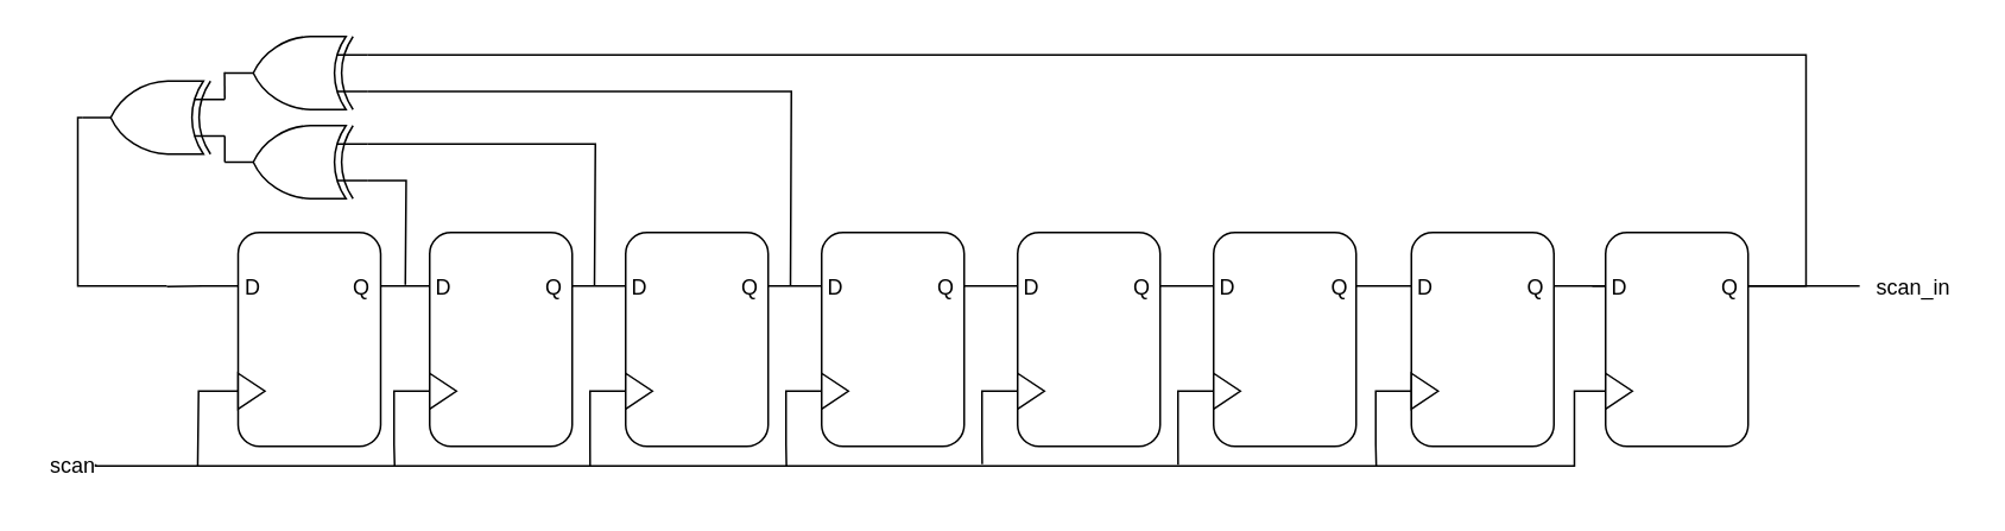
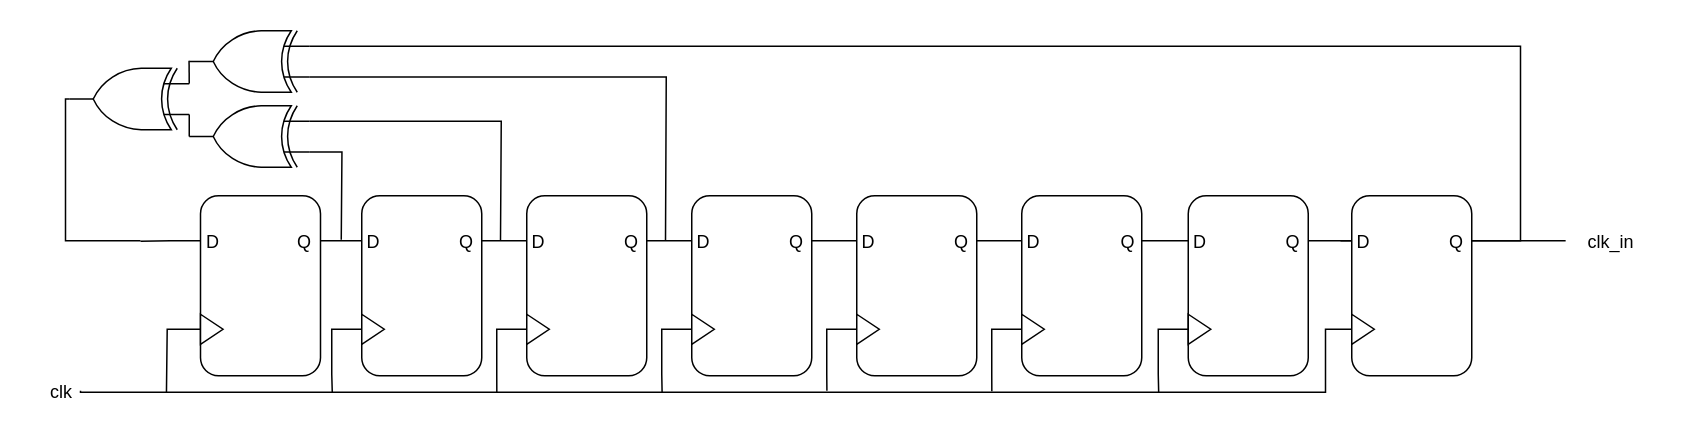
  <mxCell id="0" />
  <mxCell id="1" parent="0" />
  <mxCell id="2" value="" style="rounded=1;whiteSpace=wrap;html=1;" vertex="1" parent="1"><mxGeometry x="133" y="130" width="80" height="120" as="geometry" /></mxCell>
  <mxCell id="3" value="D" style="text;html=1;align=center;verticalAlign=middle;resizable=0;points=[];autosize=1;strokeColor=none;fillColor=none;" vertex="1" parent="1"><mxGeometry x="125.5" y="146" width="30" height="30" as="geometry" /></mxCell>
  <mxCell id="4" style="edgeStyle=orthogonalEdgeStyle;rounded=0;orthogonalLoop=1;jettySize=auto;html=1;exitX=0;exitY=0.25;exitDx=0;exitDy=0;endArrow=none;endFill=0;" edge="1" parent="1" source="2"><mxGeometry relative="1" as="geometry"><mxPoint x="93" y="160.333" as="targetPoint" /></mxGeometry></mxCell>
  <mxCell id="5" style="edgeStyle=orthogonalEdgeStyle;rounded=0;orthogonalLoop=1;jettySize=auto;html=1;exitX=1;exitY=0.25;exitDx=0;exitDy=0;endArrow=none;endFill=0;" edge="1" parent="1" source="2"><mxGeometry relative="1" as="geometry"><mxPoint x="1043.102" y="160" as="targetPoint" /></mxGeometry></mxCell>
  <mxCell id="6" value="Q" style="text;html=1;align=center;verticalAlign=middle;resizable=0;points=[];autosize=1;strokeColor=none;fillColor=none;" vertex="1" parent="1"><mxGeometry x="187" y="146" width="30" height="30" as="geometry" /></mxCell>
  <mxCell id="7" value="" style="group" vertex="1" connectable="0" parent="1"><mxGeometry x="233" y="130" width="91.5" height="120" as="geometry" /></mxCell>
  <mxCell id="8" value="" style="rounded=1;whiteSpace=wrap;html=1;" vertex="1" parent="7"><mxGeometry x="7.5" width="80" height="120" as="geometry" /></mxCell>
  <mxCell id="9" value="D" style="text;html=1;align=center;verticalAlign=middle;resizable=0;points=[];autosize=1;strokeColor=none;fillColor=none;" vertex="1" parent="7"><mxGeometry y="16" width="30" height="30" as="geometry" /></mxCell>
  <mxCell id="10" value="Q" style="text;html=1;align=center;verticalAlign=middle;resizable=0;points=[];autosize=1;strokeColor=none;fillColor=none;" vertex="1" parent="7"><mxGeometry x="61.5" y="16" width="30" height="30" as="geometry" /></mxCell>
  <mxCell id="11" style="edgeStyle=orthogonalEdgeStyle;rounded=0;orthogonalLoop=1;jettySize=auto;html=1;exitX=0;exitY=0.5;exitDx=0;exitDy=0;endArrow=none;endFill=0;" edge="1" parent="7" source="12"><mxGeometry relative="1" as="geometry"><mxPoint x="-12.138" y="131.289" as="targetPoint" /></mxGeometry></mxCell>
  <mxCell id="12" value="" style="triangle;whiteSpace=wrap;html=1;" vertex="1" parent="7"><mxGeometry x="7.5" y="79" width="15" height="20" as="geometry" /></mxCell>
  <mxCell id="13" value="" style="group" vertex="1" connectable="0" parent="1"><mxGeometry x="343" y="130" width="91.5" height="120" as="geometry" /></mxCell>
  <mxCell id="14" value="" style="rounded=1;whiteSpace=wrap;html=1;" vertex="1" parent="13"><mxGeometry x="7.5" width="80" height="120" as="geometry" /></mxCell>
  <mxCell id="15" value="D" style="text;html=1;align=center;verticalAlign=middle;resizable=0;points=[];autosize=1;strokeColor=none;fillColor=none;" vertex="1" parent="13"><mxGeometry y="16" width="30" height="30" as="geometry" /></mxCell>
  <mxCell id="16" value="Q" style="text;html=1;align=center;verticalAlign=middle;resizable=0;points=[];autosize=1;strokeColor=none;fillColor=none;" vertex="1" parent="13"><mxGeometry x="61.5" y="16" width="30" height="30" as="geometry" /></mxCell>
  <mxCell id="17" style="edgeStyle=orthogonalEdgeStyle;rounded=0;orthogonalLoop=1;jettySize=auto;html=1;exitX=0;exitY=0.5;exitDx=0;exitDy=0;endArrow=none;endFill=0;" edge="1" parent="13" source="18"><mxGeometry relative="1" as="geometry"><mxPoint x="-12.453" y="131.164" as="targetPoint" /></mxGeometry></mxCell>
  <mxCell id="18" value="" style="triangle;whiteSpace=wrap;html=1;" vertex="1" parent="13"><mxGeometry x="7.5" y="79" width="15" height="20" as="geometry" /></mxCell>
  <mxCell id="19" value="" style="group" vertex="1" connectable="0" parent="1"><mxGeometry x="453" y="130" width="91.5" height="120" as="geometry" /></mxCell>
  <mxCell id="20" value="" style="rounded=1;whiteSpace=wrap;html=1;" vertex="1" parent="19"><mxGeometry x="7.5" width="80" height="120" as="geometry" /></mxCell>
  <mxCell id="21" value="D" style="text;html=1;align=center;verticalAlign=middle;resizable=0;points=[];autosize=1;strokeColor=none;fillColor=none;" vertex="1" parent="19"><mxGeometry y="16" width="30" height="30" as="geometry" /></mxCell>
  <mxCell id="22" value="Q" style="text;html=1;align=center;verticalAlign=middle;resizable=0;points=[];autosize=1;strokeColor=none;fillColor=none;" vertex="1" parent="19"><mxGeometry x="61.5" y="16" width="30" height="30" as="geometry" /></mxCell>
  <mxCell id="23" style="edgeStyle=orthogonalEdgeStyle;rounded=0;orthogonalLoop=1;jettySize=auto;html=1;exitX=0;exitY=0.5;exitDx=0;exitDy=0;endArrow=none;endFill=0;" edge="1" parent="19" source="24"><mxGeometry relative="1" as="geometry"><mxPoint x="-12.264" y="131.415" as="targetPoint" /></mxGeometry></mxCell>
  <mxCell id="24" value="" style="triangle;whiteSpace=wrap;html=1;" vertex="1" parent="19"><mxGeometry x="7.5" y="79" width="15" height="20" as="geometry" /></mxCell>
  <mxCell id="25" value="" style="group" vertex="1" connectable="0" parent="1"><mxGeometry x="563" y="130" width="91.5" height="120" as="geometry" /></mxCell>
  <mxCell id="26" value="" style="rounded=1;whiteSpace=wrap;html=1;" vertex="1" parent="25"><mxGeometry x="7.5" width="80" height="120" as="geometry" /></mxCell>
  <mxCell id="27" value="D" style="text;html=1;align=center;verticalAlign=middle;resizable=0;points=[];autosize=1;strokeColor=none;fillColor=none;" vertex="1" parent="25"><mxGeometry y="16" width="30" height="30" as="geometry" /></mxCell>
  <mxCell id="28" value="Q" style="text;html=1;align=center;verticalAlign=middle;resizable=0;points=[];autosize=1;strokeColor=none;fillColor=none;" vertex="1" parent="25"><mxGeometry x="61.5" y="16" width="30" height="30" as="geometry" /></mxCell>
  <mxCell id="29" style="edgeStyle=orthogonalEdgeStyle;rounded=0;orthogonalLoop=1;jettySize=auto;html=1;exitX=0;exitY=0.5;exitDx=0;exitDy=0;endArrow=none;endFill=0;" edge="1" parent="25" source="30"><mxGeometry relative="1" as="geometry"><mxPoint x="-12.386" y="130" as="targetPoint" /></mxGeometry></mxCell>
  <mxCell id="30" value="" style="triangle;whiteSpace=wrap;html=1;" vertex="1" parent="25"><mxGeometry x="7.5" y="79" width="15" height="20" as="geometry" /></mxCell>
  <mxCell id="31" value="" style="group" vertex="1" connectable="0" parent="1"><mxGeometry x="673" y="130" width="91.5" height="120" as="geometry" /></mxCell>
  <mxCell id="32" value="" style="rounded=1;whiteSpace=wrap;html=1;" vertex="1" parent="31"><mxGeometry x="7.5" width="80" height="120" as="geometry" /></mxCell>
  <mxCell id="33" value="D" style="text;html=1;align=center;verticalAlign=middle;resizable=0;points=[];autosize=1;strokeColor=none;fillColor=none;" vertex="1" parent="31"><mxGeometry y="16" width="30" height="30" as="geometry" /></mxCell>
  <mxCell id="34" value="Q" style="text;html=1;align=center;verticalAlign=middle;resizable=0;points=[];autosize=1;strokeColor=none;fillColor=none;" vertex="1" parent="31"><mxGeometry x="62.5" y="16" width="30" height="30" as="geometry" /></mxCell>
  <mxCell id="35" style="edgeStyle=orthogonalEdgeStyle;rounded=0;orthogonalLoop=1;jettySize=auto;html=1;exitX=0;exitY=0.5;exitDx=0;exitDy=0;endArrow=none;endFill=0;" edge="1" parent="31" source="36"><mxGeometry relative="1" as="geometry"><mxPoint x="-12.444" y="130.357" as="targetPoint" /></mxGeometry></mxCell>
  <mxCell id="36" value="" style="triangle;whiteSpace=wrap;html=1;" vertex="1" parent="31"><mxGeometry x="7.5" y="79" width="15" height="20" as="geometry" /></mxCell>
  <mxCell id="37" value="" style="group" vertex="1" connectable="0" parent="1"><mxGeometry x="784" y="130" width="91.5" height="120" as="geometry" /></mxCell>
  <mxCell id="38" value="" style="rounded=1;whiteSpace=wrap;html=1;" vertex="1" parent="37"><mxGeometry x="7.5" width="80" height="120" as="geometry" /></mxCell>
  <mxCell id="39" value="D" style="text;html=1;align=center;verticalAlign=middle;resizable=0;points=[];autosize=1;strokeColor=none;fillColor=none;" vertex="1" parent="37"><mxGeometry y="16" width="30" height="30" as="geometry" /></mxCell>
  <mxCell id="40" value="Q" style="text;html=1;align=center;verticalAlign=middle;resizable=0;points=[];autosize=1;strokeColor=none;fillColor=none;" vertex="1" parent="37"><mxGeometry x="61.5" y="16" width="30" height="30" as="geometry" /></mxCell>
  <mxCell id="41" style="edgeStyle=orthogonalEdgeStyle;rounded=0;orthogonalLoop=1;jettySize=auto;html=1;exitX=0;exitY=0.5;exitDx=0;exitDy=0;endArrow=none;endFill=0;" edge="1" parent="37" source="42"><mxGeometry relative="1" as="geometry"><mxPoint x="-12.222" y="130.778" as="targetPoint" /></mxGeometry></mxCell>
  <mxCell id="42" value="" style="triangle;whiteSpace=wrap;html=1;" vertex="1" parent="37"><mxGeometry x="7.5" y="79" width="15" height="20" as="geometry" /></mxCell>
  <mxCell id="43" style="edgeStyle=orthogonalEdgeStyle;rounded=0;orthogonalLoop=1;jettySize=auto;html=1;exitX=0;exitY=0.5;exitDx=0;exitDy=0;endArrow=none;endFill=0;" edge="1" parent="1" source="44"><mxGeometry relative="1" as="geometry"><mxPoint x="110.296" y="261.164" as="targetPoint" /></mxGeometry></mxCell>
  <mxCell id="44" value="" style="triangle;whiteSpace=wrap;html=1;" vertex="1" parent="1"><mxGeometry x="133" y="209" width="15" height="20" as="geometry" /></mxCell>
  <mxCell id="45" style="edgeStyle=orthogonalEdgeStyle;rounded=0;orthogonalLoop=1;jettySize=auto;html=1;exitX=0;exitY=0.75;exitDx=0;exitDy=0;exitPerimeter=0;endArrow=none;endFill=0;" edge="1" parent="1" source="47"><mxGeometry relative="1" as="geometry"><mxPoint x="333" y="160" as="targetPoint" /></mxGeometry></mxCell>
  <mxCell id="46" style="edgeStyle=orthogonalEdgeStyle;rounded=0;orthogonalLoop=1;jettySize=auto;html=1;exitX=0;exitY=0.25;exitDx=0;exitDy=0;exitPerimeter=0;endArrow=none;endFill=0;" edge="1" parent="1" source="47"><mxGeometry relative="1" as="geometry"><mxPoint x="226.838" y="159.384" as="targetPoint" /></mxGeometry></mxCell>
  <mxCell id="47" value="" style="verticalLabelPosition=bottom;shadow=0;dashed=0;align=center;html=1;verticalAlign=top;shape=mxgraph.electrical.logic_gates.logic_gate;operation=xor;rotation=-180;" vertex="1" parent="1"><mxGeometry x="125.5" y="70" width="80" height="41" as="geometry" /></mxCell>
  <mxCell id="48" style="edgeStyle=orthogonalEdgeStyle;rounded=0;orthogonalLoop=1;jettySize=auto;html=1;exitX=0;exitY=0.75;exitDx=0;exitDy=0;exitPerimeter=0;endArrow=none;endFill=0;" edge="1" parent="1" source="50"><mxGeometry relative="1" as="geometry"><mxPoint x="893" y="160" as="targetPoint" /><Array as="points"><mxPoint x="1013" y="30" /><mxPoint x="1013" y="160" /></Array></mxGeometry></mxCell>
  <mxCell id="49" style="edgeStyle=orthogonalEdgeStyle;rounded=0;orthogonalLoop=1;jettySize=auto;html=1;exitX=0;exitY=0.25;exitDx=0;exitDy=0;exitPerimeter=0;endArrow=none;endFill=0;" edge="1" parent="1" source="50"><mxGeometry relative="1" as="geometry"><mxPoint x="443" y="160" as="targetPoint" /></mxGeometry></mxCell>
  <mxCell id="50" value="" style="verticalLabelPosition=bottom;shadow=0;dashed=0;align=center;html=1;verticalAlign=top;shape=mxgraph.electrical.logic_gates.logic_gate;operation=xor;rotation=-180;" vertex="1" parent="1"><mxGeometry x="125.5" y="20" width="80" height="41" as="geometry" /></mxCell>
  <mxCell id="51" style="edgeStyle=orthogonalEdgeStyle;rounded=0;orthogonalLoop=1;jettySize=auto;html=1;exitX=0;exitY=0.75;exitDx=0;exitDy=0;exitPerimeter=0;endArrow=none;endFill=0;" edge="1" parent="1" source="53"><mxGeometry relative="1" as="geometry"><mxPoint x="125.377" y="40" as="targetPoint" /></mxGeometry></mxCell>
  <mxCell id="52" style="edgeStyle=orthogonalEdgeStyle;rounded=0;orthogonalLoop=1;jettySize=auto;html=1;exitX=1;exitY=0.5;exitDx=0;exitDy=0;exitPerimeter=0;endArrow=none;endFill=0;" edge="1" parent="1" source="53"><mxGeometry relative="1" as="geometry"><mxPoint x="93" y="160" as="targetPoint" /><Array as="points"><mxPoint x="43" y="66" /><mxPoint x="43" y="160" /></Array></mxGeometry></mxCell>
  <mxCell id="53" value="" style="verticalLabelPosition=bottom;shadow=0;dashed=0;align=center;html=1;verticalAlign=top;shape=mxgraph.electrical.logic_gates.logic_gate;operation=xor;rotation=-180;" vertex="1" parent="1"><mxGeometry x="45.5" y="45" width="80" height="41" as="geometry" /></mxCell>
  <mxCell id="54" style="edgeStyle=orthogonalEdgeStyle;rounded=0;orthogonalLoop=1;jettySize=auto;html=1;exitX=0;exitY=0.25;exitDx=0;exitDy=0;exitPerimeter=0;entryX=1;entryY=0.5;entryDx=0;entryDy=0;entryPerimeter=0;endArrow=none;endFill=0;" edge="1" parent="1" source="53" target="47"><mxGeometry relative="1" as="geometry" /></mxCell>
- <mxCell id="55" value="scan_in" style="text;html=1;align=center;verticalAlign=middle;resizable=0;points=[];autosize=1;strokeColor=none;fillColor=none;" vertex="1" parent="1"><mxGeometry x="1043" y="146" width="60" height="30" as="geometry" /></mxCell>
+ <mxCell id="55" value="clk_in" style="text;html=1;align=center;verticalAlign=middle;resizable=0;points=[];autosize=1;strokeColor=none;fillColor=none;" vertex="1" parent="1"><mxGeometry x="1043" y="146" width="60" height="30" as="geometry" /></mxCell>
  <mxCell id="56" value="" style="endArrow=none;html=1;rounded=0;edgeStyle=orthogonalEdgeStyle;entryX=0;entryY=0.5;entryDx=0;entryDy=0;" edge="1" parent="1" target="62"><mxGeometry width="50" height="50" relative="1" as="geometry"><mxPoint x="53" y="260" as="sourcePoint" /><mxPoint x="783.93" y="260" as="targetPoint" /><Array as="points"><mxPoint x="53" y="261" /><mxPoint x="883" y="261" /><mxPoint x="883" y="219" /></Array></mxGeometry></mxCell>
- <mxCell id="57" value="scan" style="text;html=1;align=center;verticalAlign=middle;resizable=0;points=[];autosize=1;strokeColor=none;fillColor=none;" vertex="1" parent="1"><mxGeometry x="20" y="246" width="40" height="30" as="geometry" /></mxCell>
+ <mxCell id="57" value="clk" style="text;html=1;align=center;verticalAlign=middle;resizable=0;points=[];autosize=1;strokeColor=none;fillColor=none;" vertex="1" parent="1"><mxGeometry x="20" y="246" width="40" height="30" as="geometry" /></mxCell>
  <mxCell id="58" value="" style="group" vertex="1" connectable="0" parent="1"><mxGeometry x="893" y="130" width="91.5" height="120" as="geometry" /></mxCell>
  <mxCell id="59" value="" style="rounded=1;whiteSpace=wrap;html=1;" vertex="1" parent="58"><mxGeometry x="7.5" width="80" height="120" as="geometry" /></mxCell>
  <mxCell id="60" value="D" style="text;html=1;align=center;verticalAlign=middle;resizable=0;points=[];autosize=1;strokeColor=none;fillColor=none;" vertex="1" parent="58"><mxGeometry y="16" width="30" height="30" as="geometry" /></mxCell>
  <mxCell id="61" value="Q" style="text;html=1;align=center;verticalAlign=middle;resizable=0;points=[];autosize=1;strokeColor=none;fillColor=none;" vertex="1" parent="58"><mxGeometry x="61.5" y="16" width="30" height="30" as="geometry" /></mxCell>
  <mxCell id="62" value="" style="triangle;whiteSpace=wrap;html=1;" vertex="1" parent="58"><mxGeometry x="7.5" y="79" width="15" height="20" as="geometry" /></mxCell>
